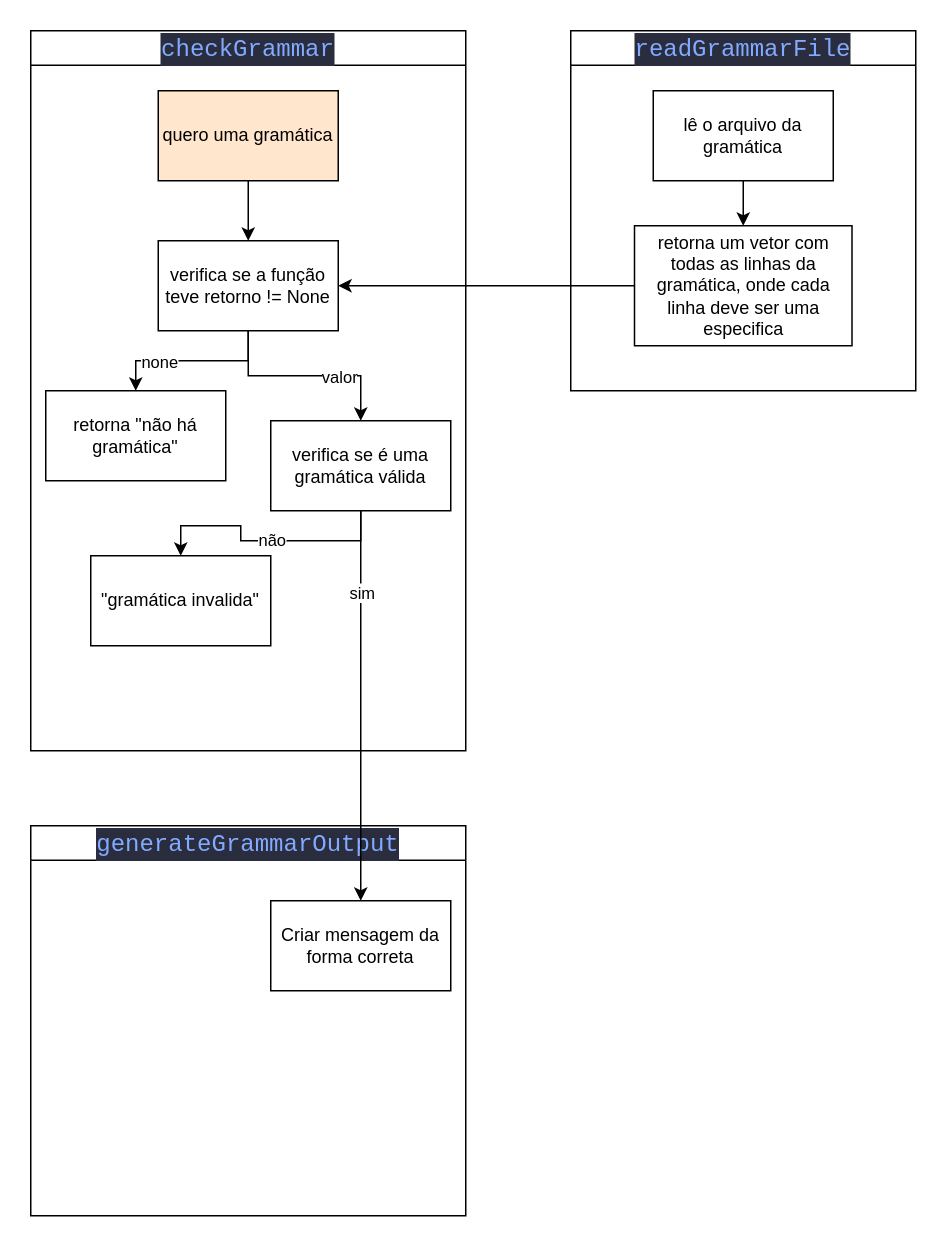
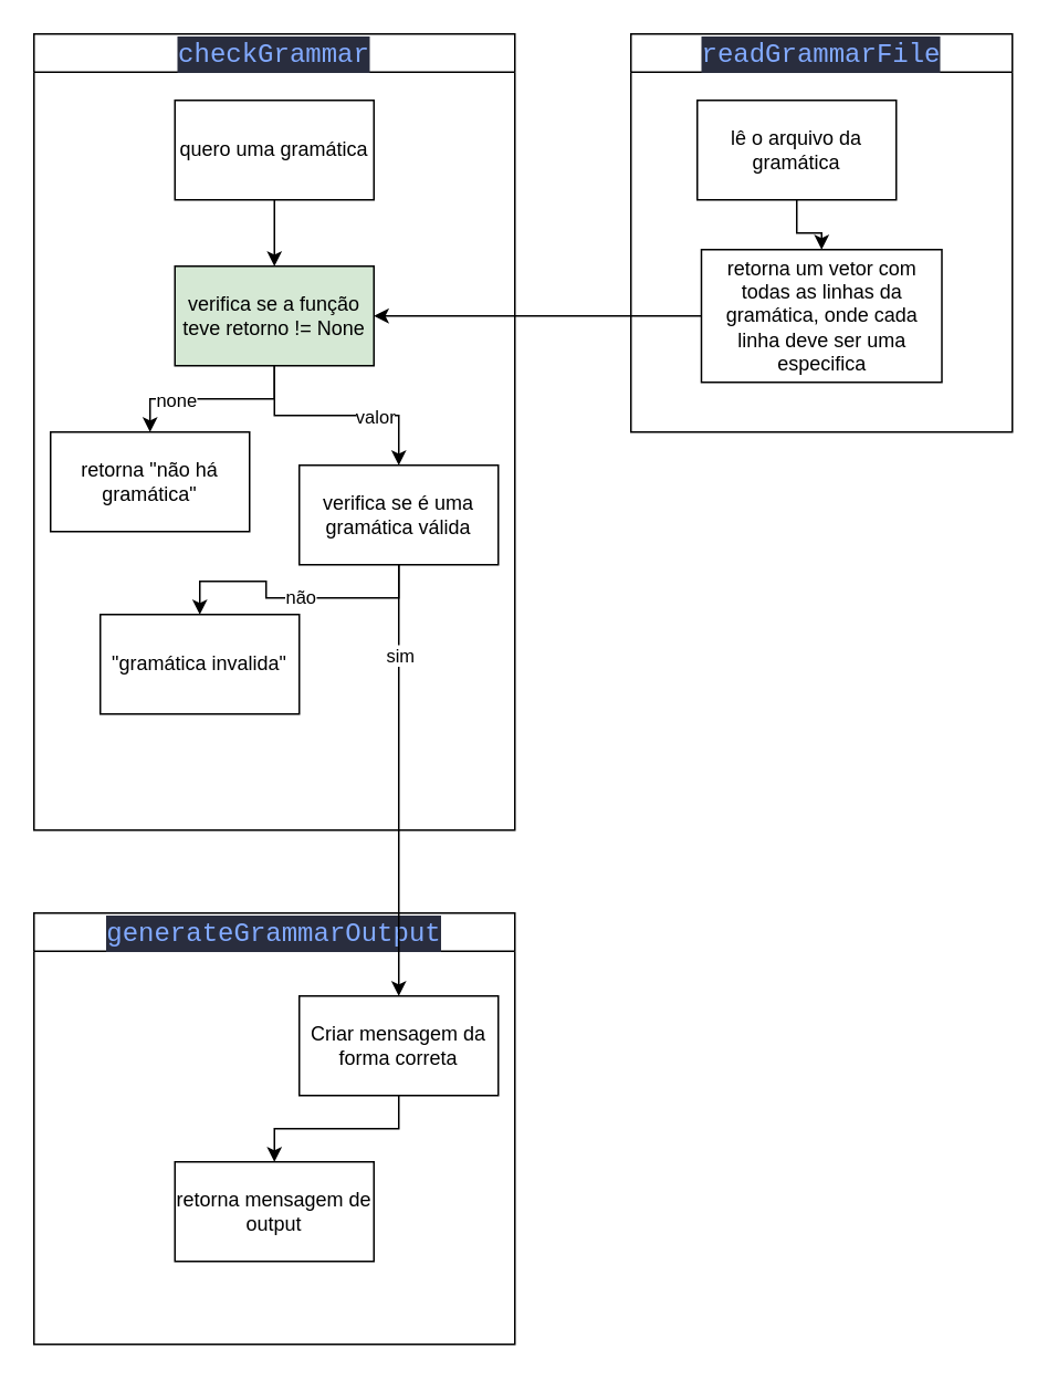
  <mxCell id="0" />
  <mxCell id="1" parent="0" />
  <mxCell id="2" value="&lt;div style=&quot;color: #bfc7d5;background-color: #292d3e;font-family: Consolas, 'Courier New', monospace;font-weight: normal;font-size: 16px;line-height: 22px;white-space: pre;&quot;&gt;&lt;div&gt;&lt;span style=&quot;color: #82aaff;&quot;&gt;readGrammarFile&lt;/span&gt;&lt;/div&gt;&lt;/div&gt;" style="swimlane;whiteSpace=wrap;html=1;" vertex="1" parent="1"><mxGeometry x="380" y="20" width="230" height="240" as="geometry" /></mxCell>
  <mxCell id="3" style="edgeStyle=orthogonalEdgeStyle;rounded=0;orthogonalLoop=1;jettySize=auto;html=1;" edge="1" parent="2" source="4" target="5"><mxGeometry relative="1" as="geometry" /></mxCell>
- <mxCell id="4" value="lê o arquivo da gramática" style="rounded=0;whiteSpace=wrap;html=1;" vertex="1" parent="2"><mxGeometry x="55" y="40" width="120" height="60" as="geometry" /></mxCell>
+ <mxCell id="4" value="lê o arquivo da gramática" style="rounded=0;whiteSpace=wrap;html=1;" vertex="1" parent="2"><mxGeometry x="40" y="40" width="120" height="60" as="geometry" /></mxCell>
  <mxCell id="5" value="&lt;div&gt;retorna um vetor com todas as linhas da gramática, onde cada linha deve ser uma especifica&lt;/div&gt;" style="rounded=0;whiteSpace=wrap;html=1;" vertex="1" parent="2"><mxGeometry x="42.5" y="130" width="145" height="80" as="geometry" /></mxCell>
  <mxCell id="6" value="&lt;div style=&quot;color: #bfc7d5;background-color: #292d3e;font-family: Consolas, 'Courier New', monospace;font-weight: normal;font-size: 16px;line-height: 22px;white-space: pre;&quot;&gt;&lt;div&gt;&lt;span style=&quot;color: #82aaff;&quot;&gt;checkGrammar&lt;/span&gt;&lt;/div&gt;&lt;/div&gt;" style="swimlane;whiteSpace=wrap;html=1;" vertex="1" parent="1"><mxGeometry x="20" y="20" width="290" height="480" as="geometry" /></mxCell>
- <mxCell id="7" value="quero uma gramática" style="rounded=0;whiteSpace=wrap;html=1;fillColor=#ffe6cc;" vertex="1" parent="6"><mxGeometry x="85" y="40" width="120" height="60" as="geometry" /></mxCell>
+ <mxCell id="7" value="quero uma gramática" style="rounded=0;whiteSpace=wrap;html=1;" vertex="1" parent="6"><mxGeometry x="85" y="40" width="120" height="60" as="geometry" /></mxCell>
  <mxCell id="8" style="edgeStyle=orthogonalEdgeStyle;rounded=0;orthogonalLoop=1;jettySize=auto;html=1;entryX=0.5;entryY=0;entryDx=0;entryDy=0;" edge="1" parent="6" source="12" target="13"><mxGeometry relative="1" as="geometry" /></mxCell>
  <mxCell id="9" value="none" style="edgeLabel;html=1;align=center;verticalAlign=middle;resizable=0;points=[];" vertex="1" connectable="0" parent="8"><mxGeometry x="0.698" y="1" relative="1" as="geometry"><mxPoint x="14" y="-3" as="offset" /></mxGeometry></mxCell>
  <mxCell id="10" style="edgeStyle=orthogonalEdgeStyle;rounded=0;orthogonalLoop=1;jettySize=auto;html=1;" edge="1" parent="6" source="12" target="16"><mxGeometry relative="1" as="geometry" /></mxCell>
  <mxCell id="11" value="valor" style="edgeLabel;html=1;align=center;verticalAlign=middle;resizable=0;points=[];" vertex="1" connectable="0" parent="10"><mxGeometry x="0.051" y="-3" relative="1" as="geometry"><mxPoint x="19" y="-3" as="offset" /></mxGeometry></mxCell>
- <mxCell id="12" value="verifica se a função teve retorno != None" style="rounded=0;whiteSpace=wrap;html=1;" vertex="1" parent="6"><mxGeometry x="85" y="140" width="120" height="60" as="geometry" /></mxCell>
+ <mxCell id="12" value="verifica se a função teve retorno != None" style="rounded=0;whiteSpace=wrap;html=1;fillColor=#d5e8d4;" vertex="1" parent="6"><mxGeometry x="85" y="140" width="120" height="60" as="geometry" /></mxCell>
  <mxCell id="13" value="retorna &quot;não há gramática&quot;" style="rounded=0;whiteSpace=wrap;html=1;" vertex="1" parent="6"><mxGeometry x="10" y="240" width="120" height="60" as="geometry" /></mxCell>
  <mxCell id="14" style="edgeStyle=orthogonalEdgeStyle;rounded=0;orthogonalLoop=1;jettySize=auto;html=1;" edge="1" parent="6" source="16" target="17"><mxGeometry relative="1" as="geometry" /></mxCell>
  <mxCell id="15" value="não" style="edgeLabel;html=1;align=center;verticalAlign=middle;resizable=0;points=[];" vertex="1" connectable="0" parent="14"><mxGeometry x="-0.055" y="-1" relative="1" as="geometry"><mxPoint as="offset" /></mxGeometry></mxCell>
  <mxCell id="16" value="verifica se é uma gramática válida" style="rounded=0;whiteSpace=wrap;html=1;" vertex="1" parent="6"><mxGeometry x="160" y="260" width="120" height="60" as="geometry" /></mxCell>
  <mxCell id="17" value="&quot;gramática invalida&quot;" style="rounded=0;whiteSpace=wrap;html=1;" vertex="1" parent="6"><mxGeometry x="40" y="350" width="120" height="60" as="geometry" /></mxCell>
  <mxCell id="18" style="edgeStyle=orthogonalEdgeStyle;rounded=0;orthogonalLoop=1;jettySize=auto;html=1;" edge="1" parent="1" source="7" target="12"><mxGeometry relative="1" as="geometry" /></mxCell>
  <mxCell id="19" style="edgeStyle=orthogonalEdgeStyle;rounded=0;orthogonalLoop=1;jettySize=auto;html=1;" edge="1" parent="1" source="5" target="12"><mxGeometry relative="1" as="geometry" /></mxCell>
  <mxCell id="20" value="&lt;div style=&quot;color: #bfc7d5;background-color: #292d3e;font-family: Consolas, 'Courier New', monospace;font-weight: normal;font-size: 16px;line-height: 22px;white-space: pre;&quot;&gt;&lt;div&gt;&lt;span style=&quot;color: #82aaff;&quot;&gt;generateGrammarOutput&lt;/span&gt;&lt;/div&gt;&lt;/div&gt;" style="swimlane;whiteSpace=wrap;html=1;" vertex="1" parent="1"><mxGeometry x="20" y="550" width="290" height="260" as="geometry" /></mxCell>
+ <mxCell id="21" style="edgeStyle=orthogonalEdgeStyle;rounded=0;orthogonalLoop=1;jettySize=auto;html=1;" edge="1" parent="20" source="22" target="23"><mxGeometry relative="1" as="geometry" /></mxCell>
  <mxCell id="22" value="Criar mensagem da forma correta" style="rounded=0;whiteSpace=wrap;html=1;" vertex="1" parent="20"><mxGeometry x="160" y="50" width="120" height="60" as="geometry" /></mxCell>
+ <mxCell id="23" value="retorna mensagem de output" style="rounded=0;whiteSpace=wrap;html=1;" vertex="1" parent="20"><mxGeometry x="85" y="150" width="120" height="60" as="geometry" /></mxCell>
  <mxCell id="24" style="edgeStyle=orthogonalEdgeStyle;rounded=0;orthogonalLoop=1;jettySize=auto;html=1;entryX=0.5;entryY=0;entryDx=0;entryDy=0;" edge="1" parent="1" source="16" target="22"><mxGeometry relative="1" as="geometry" /></mxCell>
  <mxCell id="25" value="sim" style="edgeLabel;html=1;align=center;verticalAlign=middle;resizable=0;points=[];" vertex="1" connectable="0" parent="24"><mxGeometry x="-0.584" relative="1" as="geometry"><mxPoint as="offset" /></mxGeometry></mxCell>
